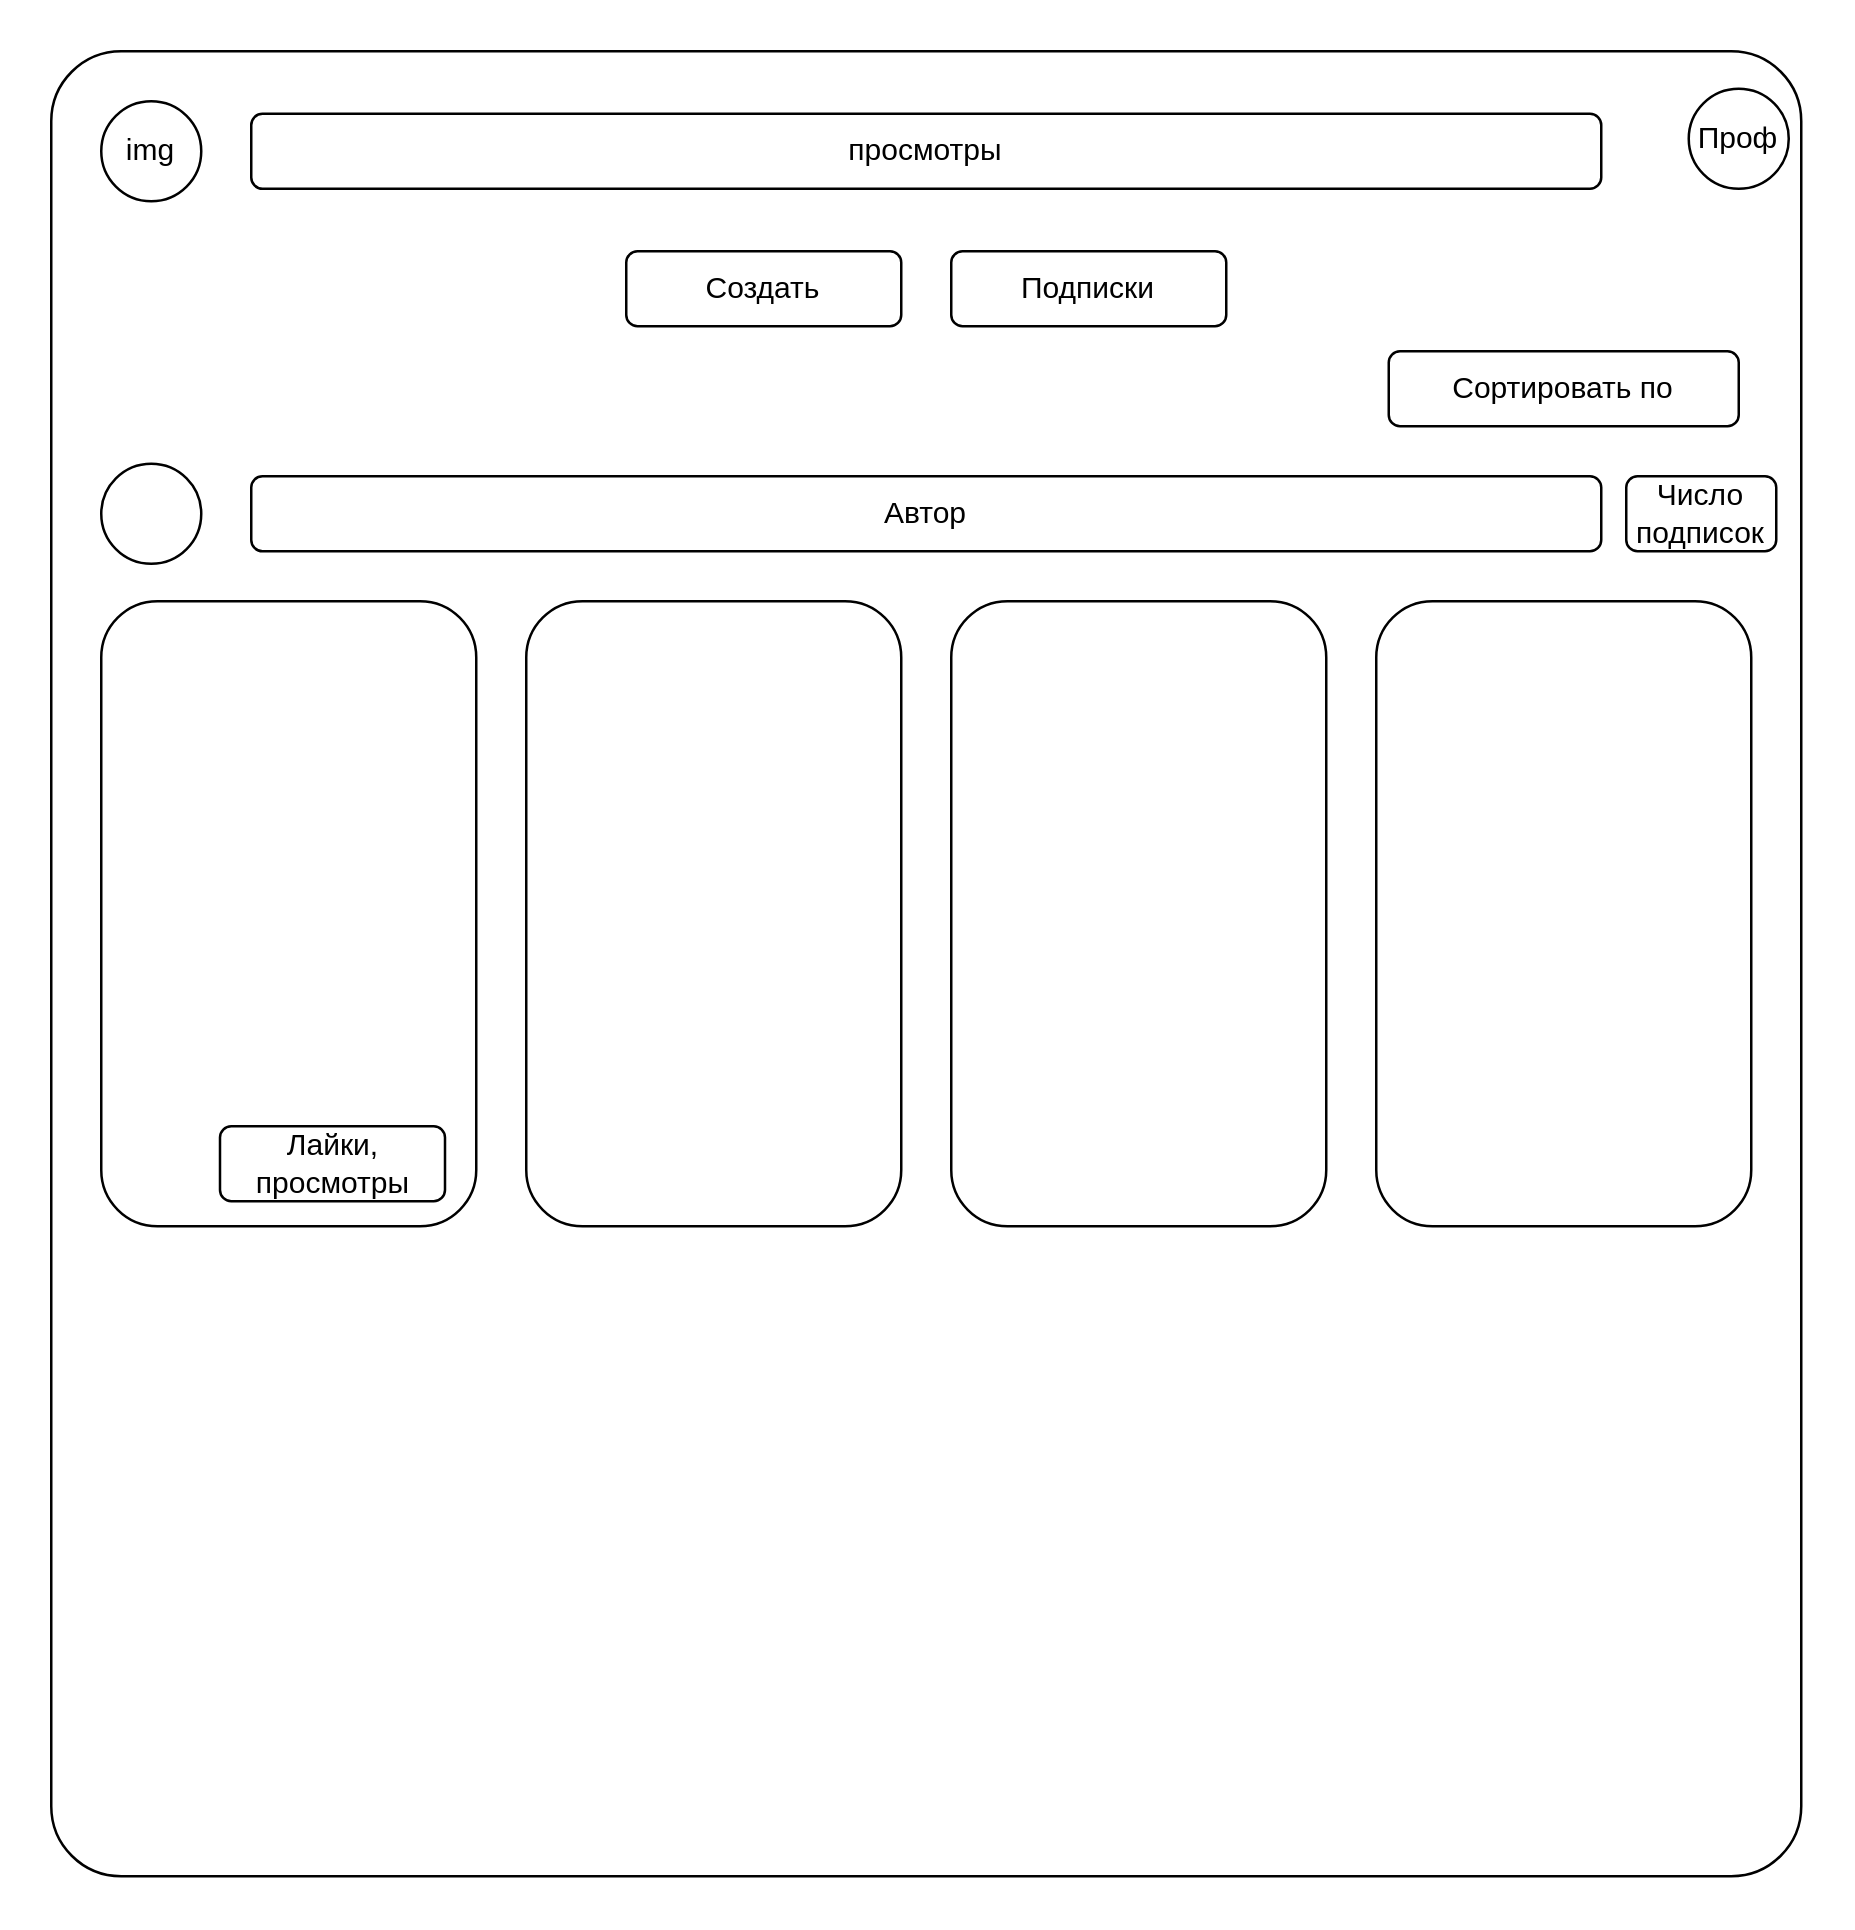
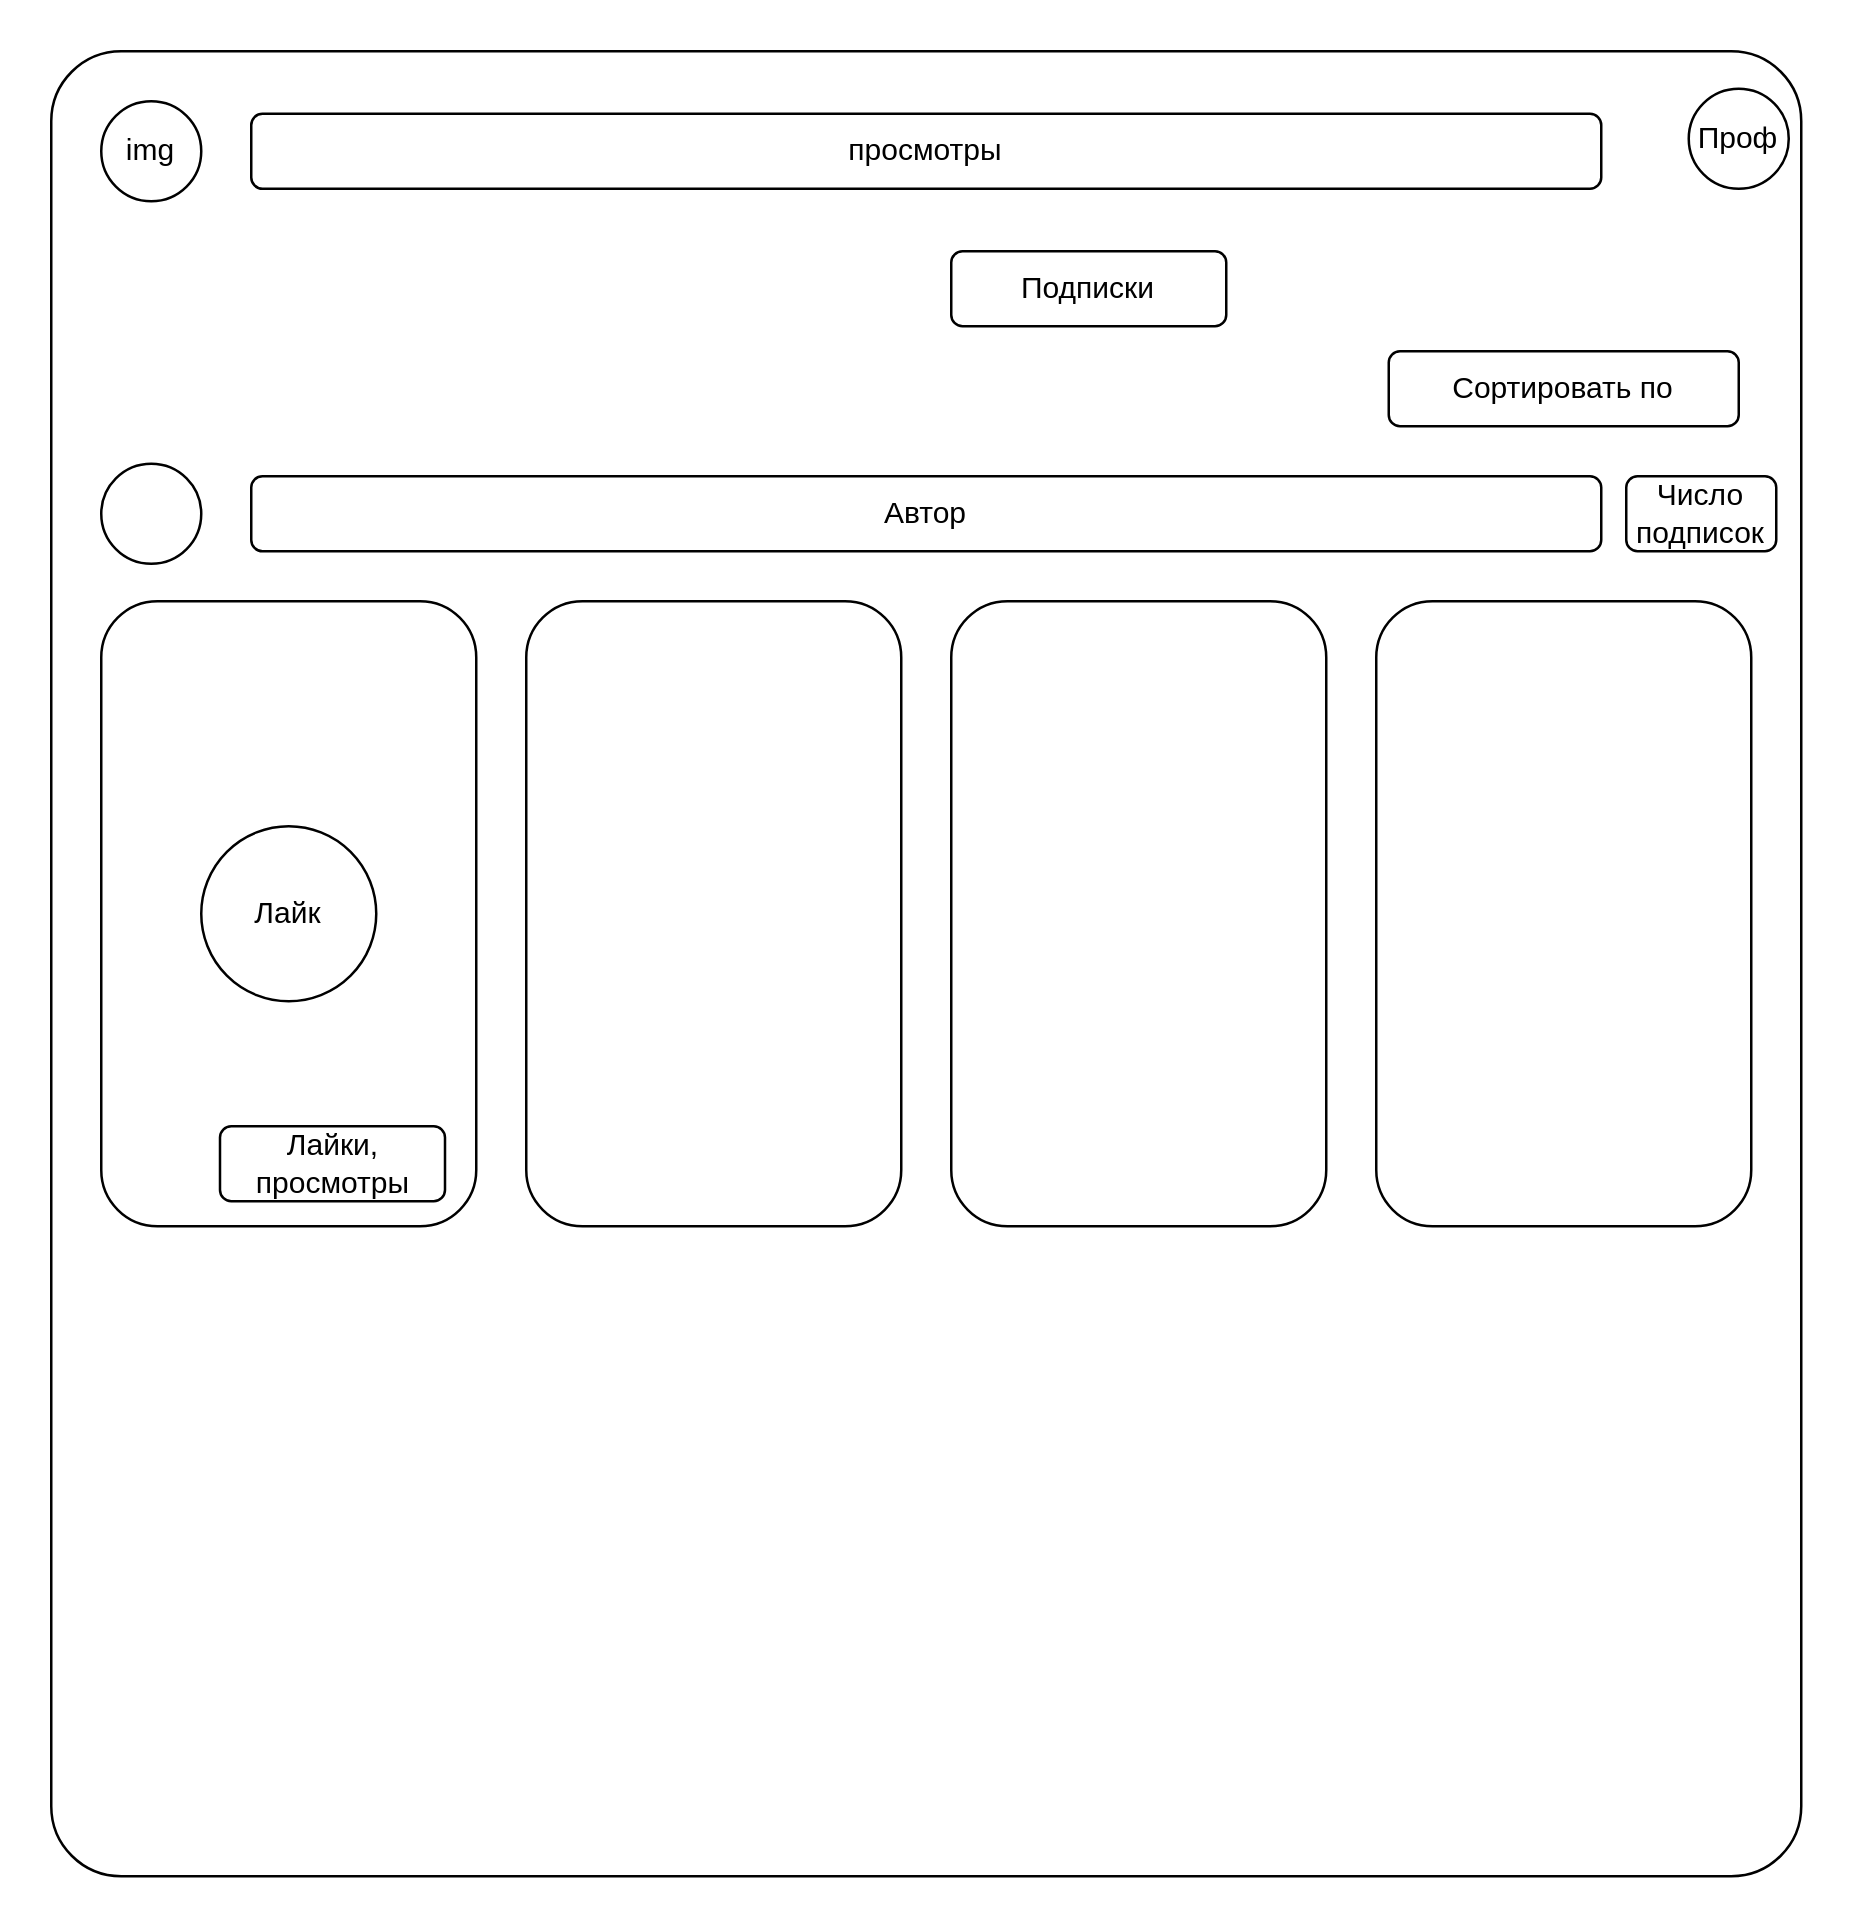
  <mxCell id="0" />
  <mxCell id="1" parent="0" />
  <mxCell id="2" value="" style="rounded=1;whiteSpace=wrap;html=1;arcSize=4;" parent="1" vertex="1"><mxGeometry x="20" y="20" width="700" height="730" as="geometry" /></mxCell>
  <mxCell id="3" value="img" style="ellipse;whiteSpace=wrap;html=1;aspect=fixed;" parent="1" vertex="1"><mxGeometry x="40" y="40" width="40" height="40" as="geometry" /></mxCell>
  <mxCell id="4" value="просмотры" style="rounded=1;whiteSpace=wrap;html=1;" parent="1" vertex="1"><mxGeometry x="100" y="45" width="540" height="30" as="geometry" /></mxCell>
  <mxCell id="5" value="Проф" style="ellipse;whiteSpace=wrap;html=1;aspect=fixed;" parent="1" vertex="1"><mxGeometry x="675" y="35" width="40" height="40" as="geometry" /></mxCell>
- <mxCell id="6" value="Создать" style="rounded=1;whiteSpace=wrap;html=1;" parent="1" vertex="1"><mxGeometry x="250" y="100" width="110" height="30" as="geometry" /></mxCell>
  <mxCell id="7" value="Подписки" style="rounded=1;whiteSpace=wrap;html=1;" parent="1" vertex="1"><mxGeometry x="380" y="100" width="110" height="30" as="geometry" /></mxCell>
  <mxCell id="8" value="" style="rounded=1;whiteSpace=wrap;html=1;" vertex="1" parent="1"><mxGeometry x="40" y="240" width="150" height="250" as="geometry" /></mxCell>
  <mxCell id="9" value="Автор" style="rounded=1;whiteSpace=wrap;html=1;" vertex="1" parent="1"><mxGeometry x="100" y="190" width="540" height="30" as="geometry" /></mxCell>
  <mxCell id="10" value="" style="rounded=1;whiteSpace=wrap;html=1;" vertex="1" parent="1"><mxGeometry x="210" y="240" width="150" height="250" as="geometry" /></mxCell>
  <mxCell id="11" value="" style="rounded=1;whiteSpace=wrap;html=1;" vertex="1" parent="1"><mxGeometry x="380" y="240" width="150" height="250" as="geometry" /></mxCell>
  <mxCell id="12" value="" style="rounded=1;whiteSpace=wrap;html=1;" vertex="1" parent="1"><mxGeometry x="550" y="240" width="150" height="250" as="geometry" /></mxCell>
+ <mxCell id="13" value="Лайк" style="ellipse;whiteSpace=wrap;html=1;aspect=fixed;" vertex="1" parent="1"><mxGeometry x="80" y="330" width="70" height="70" as="geometry" /></mxCell>
  <mxCell id="14" value="Сортировать по" style="rounded=1;whiteSpace=wrap;html=1;" vertex="1" parent="1"><mxGeometry x="555" y="140" width="140" height="30" as="geometry" /></mxCell>
  <mxCell id="15" value="" style="ellipse;whiteSpace=wrap;html=1;aspect=fixed;" vertex="1" parent="1"><mxGeometry x="40" y="185" width="40" height="40" as="geometry" /></mxCell>
  <mxCell id="16" value="Число&lt;br&gt;подписок" style="rounded=1;whiteSpace=wrap;html=1;" vertex="1" parent="1"><mxGeometry x="650" y="190" width="60" height="30" as="geometry" /></mxCell>
  <mxCell id="17" value="Лайки,&lt;br&gt;просмотры" style="rounded=1;whiteSpace=wrap;html=1;" vertex="1" parent="1"><mxGeometry x="87.5" y="450" width="90" height="30" as="geometry" /></mxCell>
